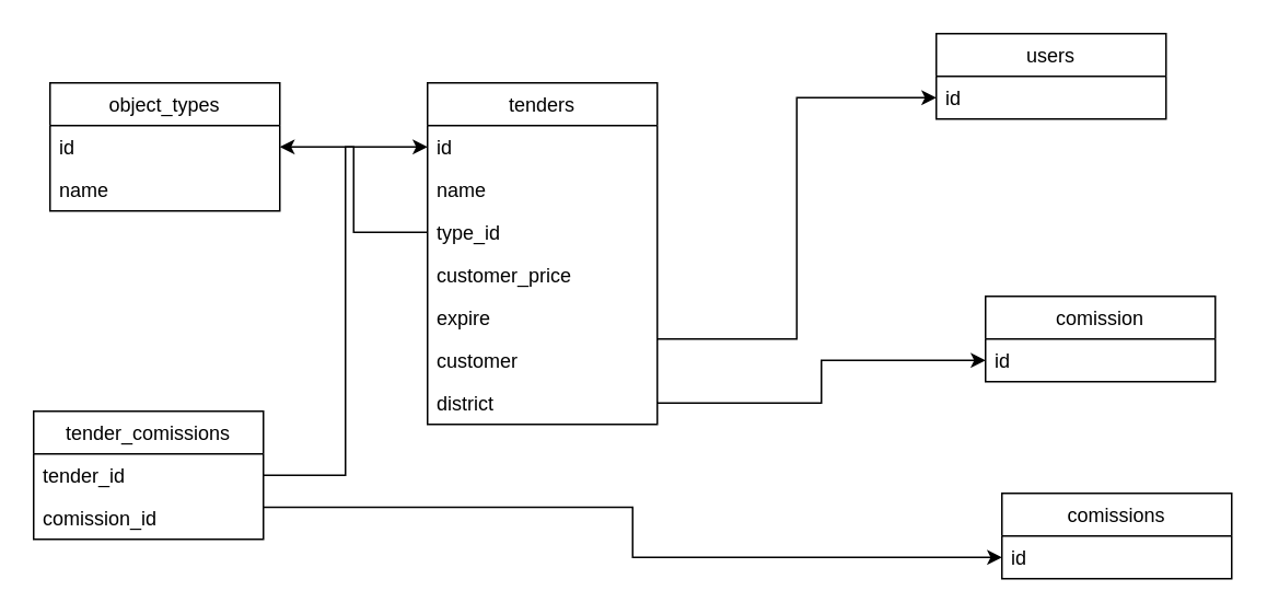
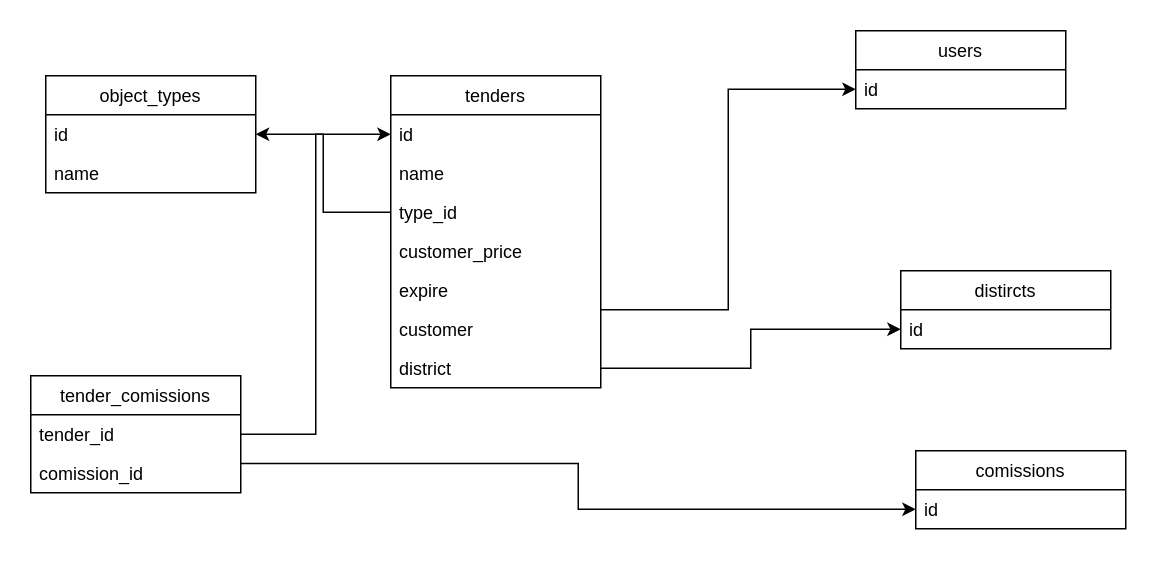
  <mxCell id="0" />
  <mxCell id="1" parent="0" />
  <mxCell id="2" style="edgeStyle=orthogonalEdgeStyle;rounded=0;orthogonalLoop=1;jettySize=auto;html=1;exitX=1;exitY=0.75;exitDx=0;exitDy=0;" edge="1" parent="1" source="3" target="16"><mxGeometry relative="1" as="geometry" /></mxCell>
  <mxCell id="3" value="tenders" style="swimlane;fontStyle=0;childLayout=stackLayout;horizontal=1;startSize=26;fillColor=none;horizontalStack=0;resizeParent=1;resizeParentMax=0;resizeLast=0;collapsible=1;marginBottom=0;" vertex="1" parent="1"><mxGeometry x="260" y="50" width="140" height="208" as="geometry" /></mxCell>
  <mxCell id="4" value="id" style="text;strokeColor=none;fillColor=none;align=left;verticalAlign=top;spacingLeft=4;spacingRight=4;overflow=hidden;rotatable=0;points=[[0,0.5],[1,0.5]];portConstraint=eastwest;" vertex="1" parent="3"><mxGeometry y="26" width="140" height="26" as="geometry" /></mxCell>
  <mxCell id="5" value="name" style="text;strokeColor=none;fillColor=none;align=left;verticalAlign=top;spacingLeft=4;spacingRight=4;overflow=hidden;rotatable=0;points=[[0,0.5],[1,0.5]];portConstraint=eastwest;" vertex="1" parent="3"><mxGeometry y="52" width="140" height="26" as="geometry" /></mxCell>
  <mxCell id="6" value="type_id" style="text;strokeColor=none;fillColor=none;align=left;verticalAlign=top;spacingLeft=4;spacingRight=4;overflow=hidden;rotatable=0;points=[[0,0.5],[1,0.5]];portConstraint=eastwest;" vertex="1" parent="3"><mxGeometry y="78" width="140" height="26" as="geometry" /></mxCell>
  <mxCell id="7" value="customer_price" style="text;strokeColor=none;fillColor=none;align=left;verticalAlign=top;spacingLeft=4;spacingRight=4;overflow=hidden;rotatable=0;points=[[0,0.5],[1,0.5]];portConstraint=eastwest;" vertex="1" parent="3"><mxGeometry y="104" width="140" height="26" as="geometry" /></mxCell>
  <mxCell id="8" value="expire" style="text;strokeColor=none;fillColor=none;align=left;verticalAlign=top;spacingLeft=4;spacingRight=4;overflow=hidden;rotatable=0;points=[[0,0.5],[1,0.5]];portConstraint=eastwest;" vertex="1" parent="3"><mxGeometry y="130" width="140" height="26" as="geometry" /></mxCell>
  <mxCell id="9" value="customer" style="text;strokeColor=none;fillColor=none;align=left;verticalAlign=top;spacingLeft=4;spacingRight=4;overflow=hidden;rotatable=0;points=[[0,0.5],[1,0.5]];portConstraint=eastwest;" vertex="1" parent="3"><mxGeometry y="156" width="140" height="26" as="geometry" /></mxCell>
  <mxCell id="10" value="district" style="text;strokeColor=none;fillColor=none;align=left;verticalAlign=top;spacingLeft=4;spacingRight=4;overflow=hidden;rotatable=0;points=[[0,0.5],[1,0.5]];portConstraint=eastwest;" vertex="1" parent="3"><mxGeometry y="182" width="140" height="26" as="geometry" /></mxCell>
  <mxCell id="11" value="object_types" style="swimlane;fontStyle=0;childLayout=stackLayout;horizontal=1;startSize=26;fillColor=none;horizontalStack=0;resizeParent=1;resizeParentMax=0;resizeLast=0;collapsible=1;marginBottom=0;" vertex="1" parent="1"><mxGeometry x="30" y="50" width="140" height="78" as="geometry" /></mxCell>
  <mxCell id="12" value="id" style="text;strokeColor=none;fillColor=none;align=left;verticalAlign=top;spacingLeft=4;spacingRight=4;overflow=hidden;rotatable=0;points=[[0,0.5],[1,0.5]];portConstraint=eastwest;" vertex="1" parent="11"><mxGeometry y="26" width="140" height="26" as="geometry" /></mxCell>
  <mxCell id="13" value="name" style="text;strokeColor=none;fillColor=none;align=left;verticalAlign=top;spacingLeft=4;spacingRight=4;overflow=hidden;rotatable=0;points=[[0,0.5],[1,0.5]];portConstraint=eastwest;" vertex="1" parent="11"><mxGeometry y="52" width="140" height="26" as="geometry" /></mxCell>
  <mxCell id="14" style="edgeStyle=orthogonalEdgeStyle;rounded=0;orthogonalLoop=1;jettySize=auto;html=1;exitX=0;exitY=0.5;exitDx=0;exitDy=0;" edge="1" parent="1" source="6" target="12"><mxGeometry relative="1" as="geometry" /></mxCell>
  <mxCell id="15" value="users" style="swimlane;fontStyle=0;childLayout=stackLayout;horizontal=1;startSize=26;fillColor=none;horizontalStack=0;resizeParent=1;resizeParentMax=0;resizeLast=0;collapsible=1;marginBottom=0;" vertex="1" parent="1"><mxGeometry x="570" y="20" width="140" height="52" as="geometry" /></mxCell>
  <mxCell id="16" value="id" style="text;strokeColor=none;fillColor=none;align=left;verticalAlign=top;spacingLeft=4;spacingRight=4;overflow=hidden;rotatable=0;points=[[0,0.5],[1,0.5]];portConstraint=eastwest;" vertex="1" parent="15"><mxGeometry y="26" width="140" height="26" as="geometry" /></mxCell>
- <mxCell id="17" value="comission" style="swimlane;fontStyle=0;childLayout=stackLayout;horizontal=1;startSize=26;fillColor=none;horizontalStack=0;resizeParent=1;resizeParentMax=0;resizeLast=0;collapsible=1;marginBottom=0;" vertex="1" parent="1"><mxGeometry x="600" y="180" width="140" height="52" as="geometry" /></mxCell>
+ <mxCell id="17" value="distircts" style="swimlane;fontStyle=0;childLayout=stackLayout;horizontal=1;startSize=26;fillColor=none;horizontalStack=0;resizeParent=1;resizeParentMax=0;resizeLast=0;collapsible=1;marginBottom=0;" vertex="1" parent="1"><mxGeometry x="600" y="180" width="140" height="52" as="geometry" /></mxCell>
  <mxCell id="18" value="id" style="text;strokeColor=none;fillColor=none;align=left;verticalAlign=top;spacingLeft=4;spacingRight=4;overflow=hidden;rotatable=0;points=[[0,0.5],[1,0.5]];portConstraint=eastwest;" vertex="1" parent="17"><mxGeometry y="26" width="140" height="26" as="geometry" /></mxCell>
  <mxCell id="19" style="edgeStyle=orthogonalEdgeStyle;rounded=0;orthogonalLoop=1;jettySize=auto;html=1;exitX=1;exitY=0.5;exitDx=0;exitDy=0;entryX=0;entryY=0.5;entryDx=0;entryDy=0;" edge="1" parent="1" source="10" target="18"><mxGeometry relative="1" as="geometry" /></mxCell>
  <mxCell id="20" value="comissions" style="swimlane;fontStyle=0;childLayout=stackLayout;horizontal=1;startSize=26;fillColor=none;horizontalStack=0;resizeParent=1;resizeParentMax=0;resizeLast=0;collapsible=1;marginBottom=0;" vertex="1" parent="1"><mxGeometry x="610" y="300" width="140" height="52" as="geometry" /></mxCell>
  <mxCell id="21" value="id" style="text;strokeColor=none;fillColor=none;align=left;verticalAlign=top;spacingLeft=4;spacingRight=4;overflow=hidden;rotatable=0;points=[[0,0.5],[1,0.5]];portConstraint=eastwest;" vertex="1" parent="20"><mxGeometry y="26" width="140" height="26" as="geometry" /></mxCell>
  <mxCell id="22" style="edgeStyle=orthogonalEdgeStyle;rounded=0;orthogonalLoop=1;jettySize=auto;html=1;exitX=1;exitY=0.75;exitDx=0;exitDy=0;entryX=0;entryY=0.5;entryDx=0;entryDy=0;" edge="1" parent="1" source="23" target="21"><mxGeometry relative="1" as="geometry" /></mxCell>
  <mxCell id="23" value="tender_comissions" style="swimlane;fontStyle=0;childLayout=stackLayout;horizontal=1;startSize=26;fillColor=none;horizontalStack=0;resizeParent=1;resizeParentMax=0;resizeLast=0;collapsible=1;marginBottom=0;" vertex="1" parent="1"><mxGeometry x="20" y="250" width="140" height="78" as="geometry" /></mxCell>
  <mxCell id="24" value="tender_id" style="text;strokeColor=none;fillColor=none;align=left;verticalAlign=top;spacingLeft=4;spacingRight=4;overflow=hidden;rotatable=0;points=[[0,0.5],[1,0.5]];portConstraint=eastwest;" vertex="1" parent="23"><mxGeometry y="26" width="140" height="26" as="geometry" /></mxCell>
  <mxCell id="25" value="comission_id" style="text;strokeColor=none;fillColor=none;align=left;verticalAlign=top;spacingLeft=4;spacingRight=4;overflow=hidden;rotatable=0;points=[[0,0.5],[1,0.5]];portConstraint=eastwest;" vertex="1" parent="23"><mxGeometry y="52" width="140" height="26" as="geometry" /></mxCell>
  <mxCell id="26" style="edgeStyle=orthogonalEdgeStyle;rounded=0;orthogonalLoop=1;jettySize=auto;html=1;exitX=1;exitY=0.5;exitDx=0;exitDy=0;entryX=0;entryY=0.5;entryDx=0;entryDy=0;" edge="1" parent="1" source="24" target="4"><mxGeometry relative="1" as="geometry" /></mxCell>
